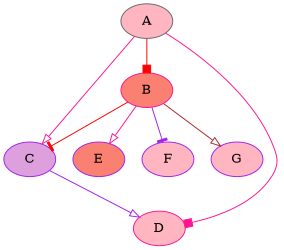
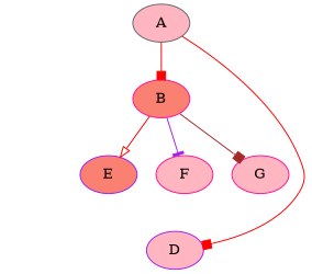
  digraph {
    node [color=purple fillcolor=lightpink style=filled]
    edge [arrowhead=box color=deeppink]
    A [color=gray40]
    B [color=deeppink fillcolor=salmon]
-   C [fillcolor=plum]
-   D [color=deeppink]
+   D
    E [fillcolor=salmon]
-   F
-   G
+   F [color=deeppink]
+   G [color=deeppink]
    A -> B [color=red]
-   A -> C [arrowhead=onormal]
-   A -> D
-   B -> C [arrowhead=tee color=red]
-   B -> E [arrowhead=onormal]
+   A -> D [color=red]
+   B -> E [arrowhead=onormal color=red]
    B -> F [arrowhead=tee color=purple]
-   B -> G [arrowhead=onormal color=brown]
-   C -> D [arrowhead=onormal color=purple]
+   B -> G [color=brown]
  }
